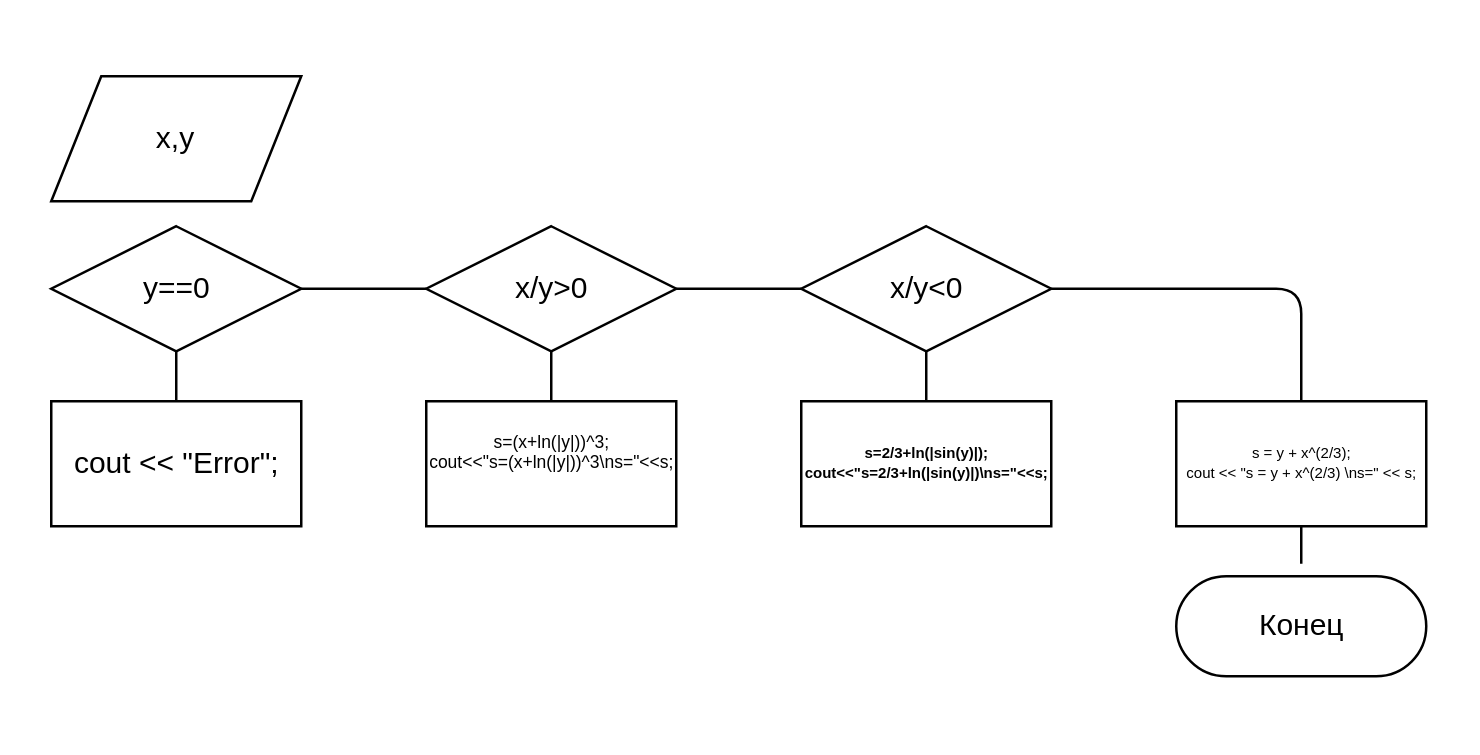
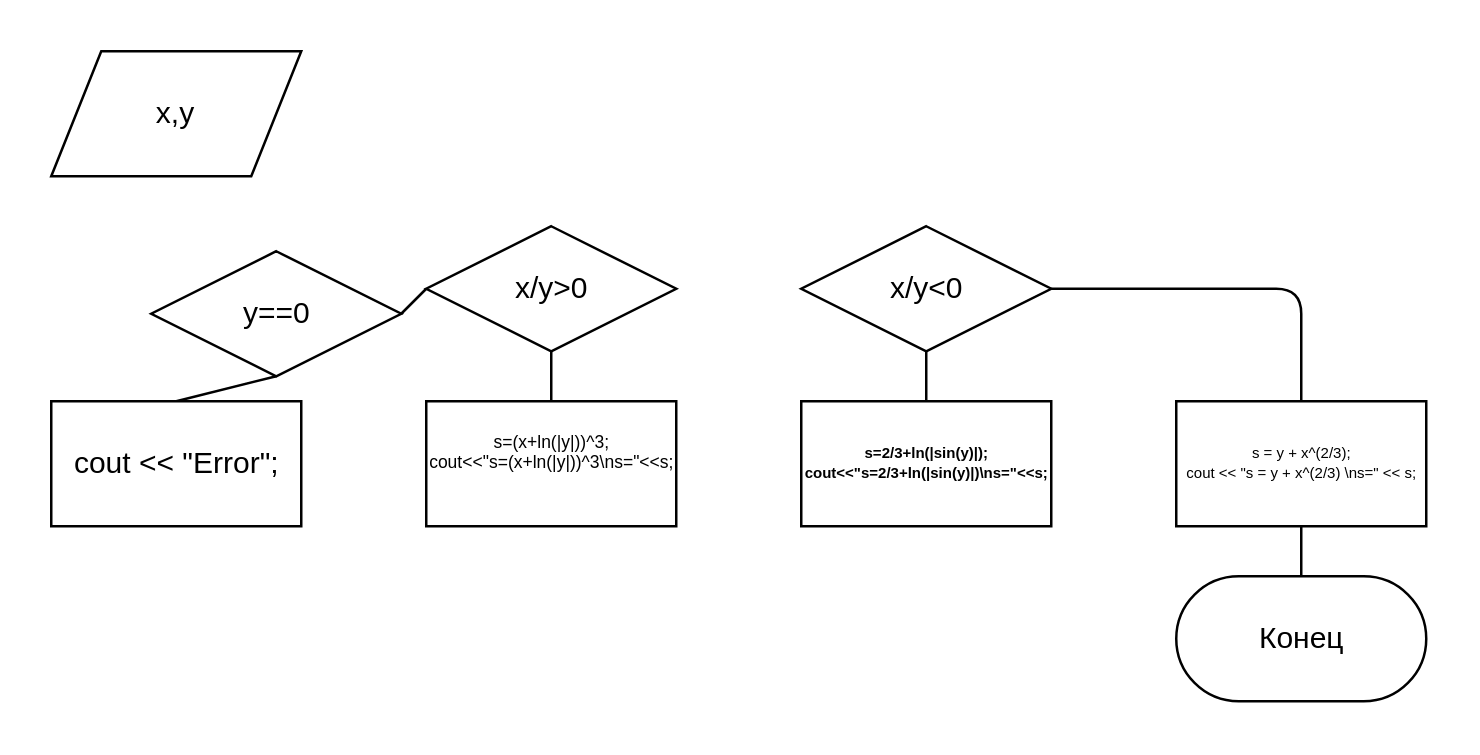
  <mxCell id="0" />
  <mxCell id="1" parent="0" />
- <mxCell id="2" value="x,y" style="shape=parallelogram;perimeter=parallelogramPerimeter;whiteSpace=wrap;html=1;dashed=0;" parent="1" vertex="1"><mxGeometry x="20" y="30" width="100" height="50" as="geometry" /></mxCell>
- <mxCell id="3" value="y==0" style="shape=rhombus;html=1;dashed=0;whitespace=wrap;perimeter=rhombusPerimeter;" parent="1" vertex="1"><mxGeometry x="20" y="90" width="100" height="50" as="geometry" /></mxCell>
+ <mxCell id="2" value="x,y" style="shape=parallelogram;perimeter=parallelogramPerimeter;whiteSpace=wrap;html=1;dashed=0;" parent="1" vertex="1"><mxGeometry x="20" y="20" width="100" height="50" as="geometry" /></mxCell>
+ <mxCell id="3" value="y==0" style="shape=rhombus;html=1;dashed=0;whitespace=wrap;perimeter=rhombusPerimeter;" parent="1" vertex="1"><mxGeometry x="60" y="100" width="100" height="50" as="geometry" /></mxCell>
  <mxCell id="4" value="" style="endArrow=none;html=1;entryX=0.5;entryY=1;entryDx=0;entryDy=0;" parent="1" target="3" edge="1"><mxGeometry width="50" height="50" relative="1" as="geometry"><mxPoint x="70" y="160" as="sourcePoint" /><mxPoint x="70" y="160" as="targetPoint" /></mxGeometry></mxCell>
  <mxCell id="5" value="cout &amp;lt;&amp;lt; &quot;Error&quot;;" style="html=1;dashed=0;whitespace=wrap;" parent="1" vertex="1"><mxGeometry x="20" y="160" width="100" height="50" as="geometry" /></mxCell>
  <mxCell id="6" value="" style="endArrow=none;html=1;entryX=0;entryY=0.5;entryDx=0;entryDy=0;exitX=1;exitY=0.5;exitDx=0;exitDy=0;" parent="1" source="3" edge="1"><mxGeometry width="50" height="50" relative="1" as="geometry"><mxPoint x="20" y="280" as="sourcePoint" /><mxPoint x="170" y="115" as="targetPoint" /></mxGeometry></mxCell>
  <mxCell id="7" value="x/y&amp;gt;0" style="shape=rhombus;html=1;dashed=0;whitespace=wrap;perimeter=rhombusPerimeter;" parent="1" vertex="1"><mxGeometry x="170" y="90" width="100" height="50" as="geometry" /></mxCell>
  <mxCell id="8" value="&lt;div style=&quot;font-size: 7px;&quot;&gt;s=(x+ln(|y|))^3;&lt;/div&gt;&lt;div style=&quot;font-size: 7px;&quot;&gt;&lt;div style=&quot;font-size: 7px;&quot;&gt;cout&amp;lt;&amp;lt;&quot;&lt;span style=&quot;font-size: 7px;&quot;&gt;s=(x+ln(|y|))^3&lt;/span&gt;&lt;span style=&quot;font-size: 7px;&quot;&gt;\ns=&quot;&amp;lt;&amp;lt;s;&lt;/span&gt;&lt;/div&gt;&lt;div style=&quot;font-size: 7px;&quot;&gt;&lt;/div&gt;&lt;div style=&quot;font-size: 7px;&quot;&gt;&amp;nbsp;&lt;/div&gt;&lt;/div&gt;" style="html=1;dashed=0;whitespace=wrap;fontSize=7;align=center;fontStyle=0" parent="1" vertex="1"><mxGeometry x="170" y="160" width="100" height="50" as="geometry" /></mxCell>
  <mxCell id="9" value="" style="endArrow=none;html=1;entryX=0.5;entryY=1;entryDx=0;entryDy=0;exitX=0.5;exitY=0;exitDx=0;exitDy=0;" parent="1" source="8" target="7" edge="1"><mxGeometry width="50" height="50" relative="1" as="geometry"><mxPoint x="20" y="280" as="sourcePoint" /><mxPoint x="70" y="230" as="targetPoint" /></mxGeometry></mxCell>
  <mxCell id="10" value="x/y&amp;lt;0" style="shape=rhombus;html=1;dashed=0;whitespace=wrap;perimeter=rhombusPerimeter;" parent="1" vertex="1"><mxGeometry x="320" y="90" width="100" height="50" as="geometry" /></mxCell>
- <mxCell id="11" value="" style="endArrow=none;html=1;fontSize=7;entryX=0;entryY=0.5;entryDx=0;entryDy=0;exitX=1;exitY=0.5;exitDx=0;exitDy=0;" parent="1" source="7" target="10" edge="1"><mxGeometry width="50" height="50" relative="1" as="geometry"><mxPoint x="50" y="280" as="sourcePoint" /><mxPoint x="100" y="230" as="targetPoint" /></mxGeometry></mxCell>
  <mxCell id="12" value="&lt;div style=&quot;font-size: 6px;&quot;&gt;s=2/3+ln(|sin(y)|);&lt;/div&gt;&lt;div style=&quot;font-size: 6px;&quot;&gt;&lt;span style=&quot;font-size: 6px;&quot;&gt;cout&amp;lt;&amp;lt;&quot;s=2/3+ln(|sin(y)|)&lt;/span&gt;&lt;span style=&quot;font-size: 6px;&quot;&gt;\ns=&quot;&amp;lt;&amp;lt;s;&lt;/span&gt;&lt;/div&gt;" style="html=1;dashed=0;whitespace=wrap;fontSize=6;align=center;fontStyle=1" parent="1" vertex="1"><mxGeometry x="320" y="160" width="100" height="50" as="geometry" /></mxCell>
  <mxCell id="13" value="" style="endArrow=none;html=1;fontSize=7;entryX=0.5;entryY=1;entryDx=0;entryDy=0;exitX=0.5;exitY=0;exitDx=0;exitDy=0;" parent="1" source="12" target="10" edge="1"><mxGeometry width="50" height="50" relative="1" as="geometry"><mxPoint x="50" y="280" as="sourcePoint" /><mxPoint x="100" y="230" as="targetPoint" /></mxGeometry></mxCell>
  <mxCell id="14" value="s = y + x^(2/3);&lt;br&gt;cout &amp;lt;&amp;lt; &quot;s = y + x^(2/3) \ns=&quot; &amp;lt;&amp;lt; s;" style="html=1;dashed=0;whitespace=wrap;fontSize=6;align=center;" parent="1" vertex="1"><mxGeometry x="470" y="160" width="100" height="50" as="geometry" /></mxCell>
  <mxCell id="15" value="" style="endArrow=none;html=1;fontSize=6;edgeStyle=orthogonalEdgeStyle;entryX=1;entryY=0.5;entryDx=0;entryDy=0;exitX=0.5;exitY=0;exitDx=0;exitDy=0;" parent="1" source="14" target="10" edge="1"><mxGeometry width="50" height="50" relative="1" as="geometry"><mxPoint x="150" y="280" as="sourcePoint" /><mxPoint x="200" y="230" as="targetPoint" /></mxGeometry></mxCell>
- <mxCell id="16" value="Конец" style="html=1;dashed=0;whitespace=wrap;shape=mxgraph.dfd.start" parent="1" vertex="1"><mxGeometry x="470" y="230" width="100" height="40" as="geometry" /></mxCell>
+ <mxCell id="16" value="Конец" style="html=1;dashed=0;whitespace=wrap;shape=mxgraph.dfd.start" parent="1" vertex="1"><mxGeometry x="470" y="230" width="100" height="50" as="geometry" /></mxCell>
  <mxCell id="17" value="" style="endArrow=none;html=1;fontSize=6;entryX=0.5;entryY=1;entryDx=0;entryDy=0;exitX=0.5;exitY=0.5;exitDx=0;exitDy=-25;exitPerimeter=0;" parent="1" source="16" target="14" edge="1"><mxGeometry width="50" height="50" relative="1" as="geometry"><mxPoint x="360" y="350" as="sourcePoint" /><mxPoint x="410" y="300" as="targetPoint" /></mxGeometry></mxCell>
